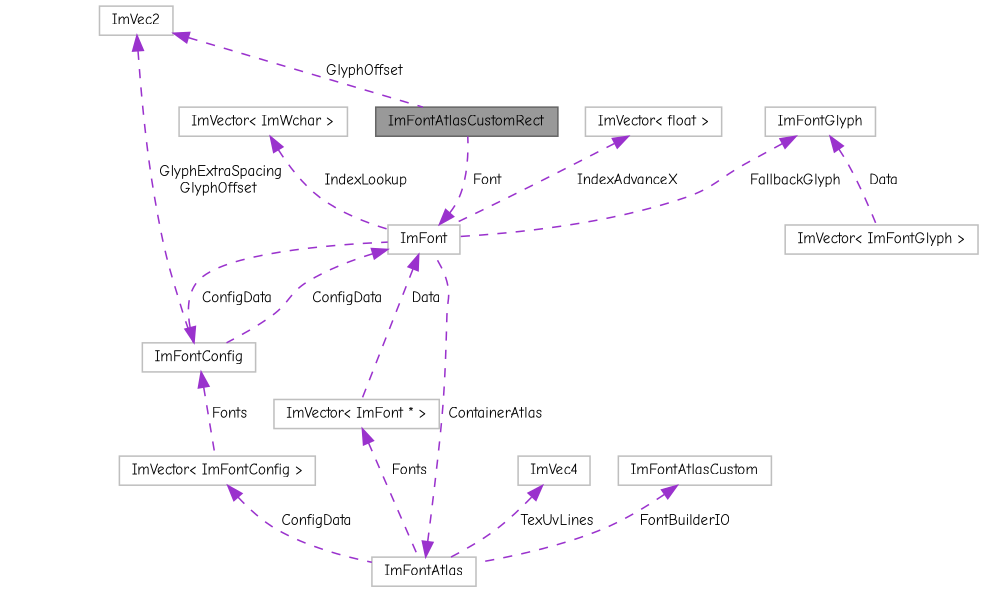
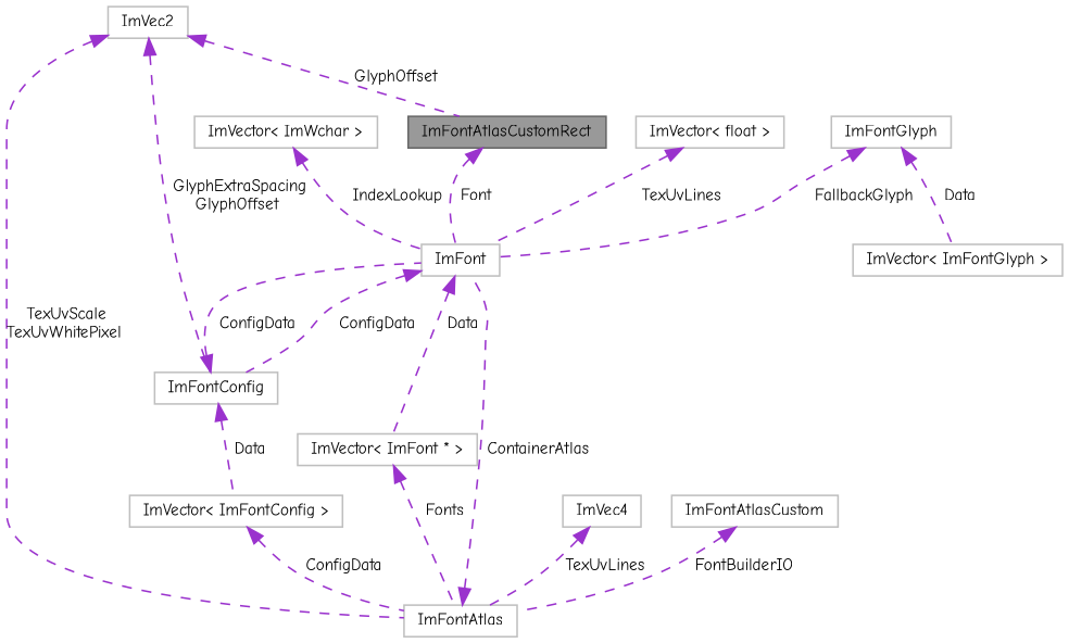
  digraph {
    fontname="Comic Neue"
    rankdir=TB
    node [color=grey75 fillcolor=white fontname="Comic Neue" fontsize=10 shape=box style=filled]
    edge [color=darkorchid3 dir=back fontname="Comic Neue" fontsize=10 labelfontname=Helvetica labelfontsize=10 style=dashed]
    n1 [color=gray40 fillcolor=grey60 fontcolor=black height=0.2 label=ImFontAtlasCustomRect width=0.4]
    n2 [height=0.2 label=ImVec2 width=0.4]
    n3 [height=0.2 label=ImFontAtlas width=0.4]
    n4 [height=0.2 label=ImFontConfig width=0.4]
    n5 [height=0.2 label=ImFont width=0.4]
    n6 [height=0.2 label="ImVector\< ImFontConfig \>" width=0.4]
    n7 [height=0.2 label="ImVector\< ImFont * \>" width=0.4]
    n8 [height=0.2 label="ImVector\< float \>" width=0.4]
    n9 [height=0.2 label="ImVector\< ImWchar \>" width=0.4]
    n10 [height=0.2 label="ImVector\< ImFontGlyph \>" width=0.4]
    n11 [height=0.2 label=ImFontGlyph width=0.4]
    n12 [height=0.2 label=ImVec4 width=0.4]
    n13 [height=0.2 label=ImFontAtlasCustom width=0.4]
    n2 -> n1 [label=" GlyphOffset"]
+   n2 -> n3 [label=" TexUvScale\nTexUvWhitePixel"]
    n2 -> n4 [label=" GlyphExtraSpacing\nGlyphOffset"]
    n3 -> n5 [label=" ContainerAtlas"]
    n4 -> n5 [label=" ConfigData"]
-   n4 -> n6 [label=" Fonts"]
-   n5 -> n1 [label=" Font"]
+   n4 -> n6 [label=" Data"]
+   n1 -> n5 [label=" Font"]
    n5 -> n4 [label=" ConfigData"]
    n5 -> n7 [label=" Data"]
    n6 -> n3 [label=" ConfigData"]
    n7 -> n3 [label=" Fonts"]
-   n8 -> n5 [label=" IndexAdvanceX"]
+   n8 -> n5 [label=" TexUvLines"]
    n9 -> n5 [label=" IndexLookup"]
    n11 -> n5 [label=" FallbackGlyph"]
    n11 -> n10 [label=" Data"]
    n12 -> n3 [label=" TexUvLines"]
    n13 -> n3 [label=" FontBuilderIO"]
  }
